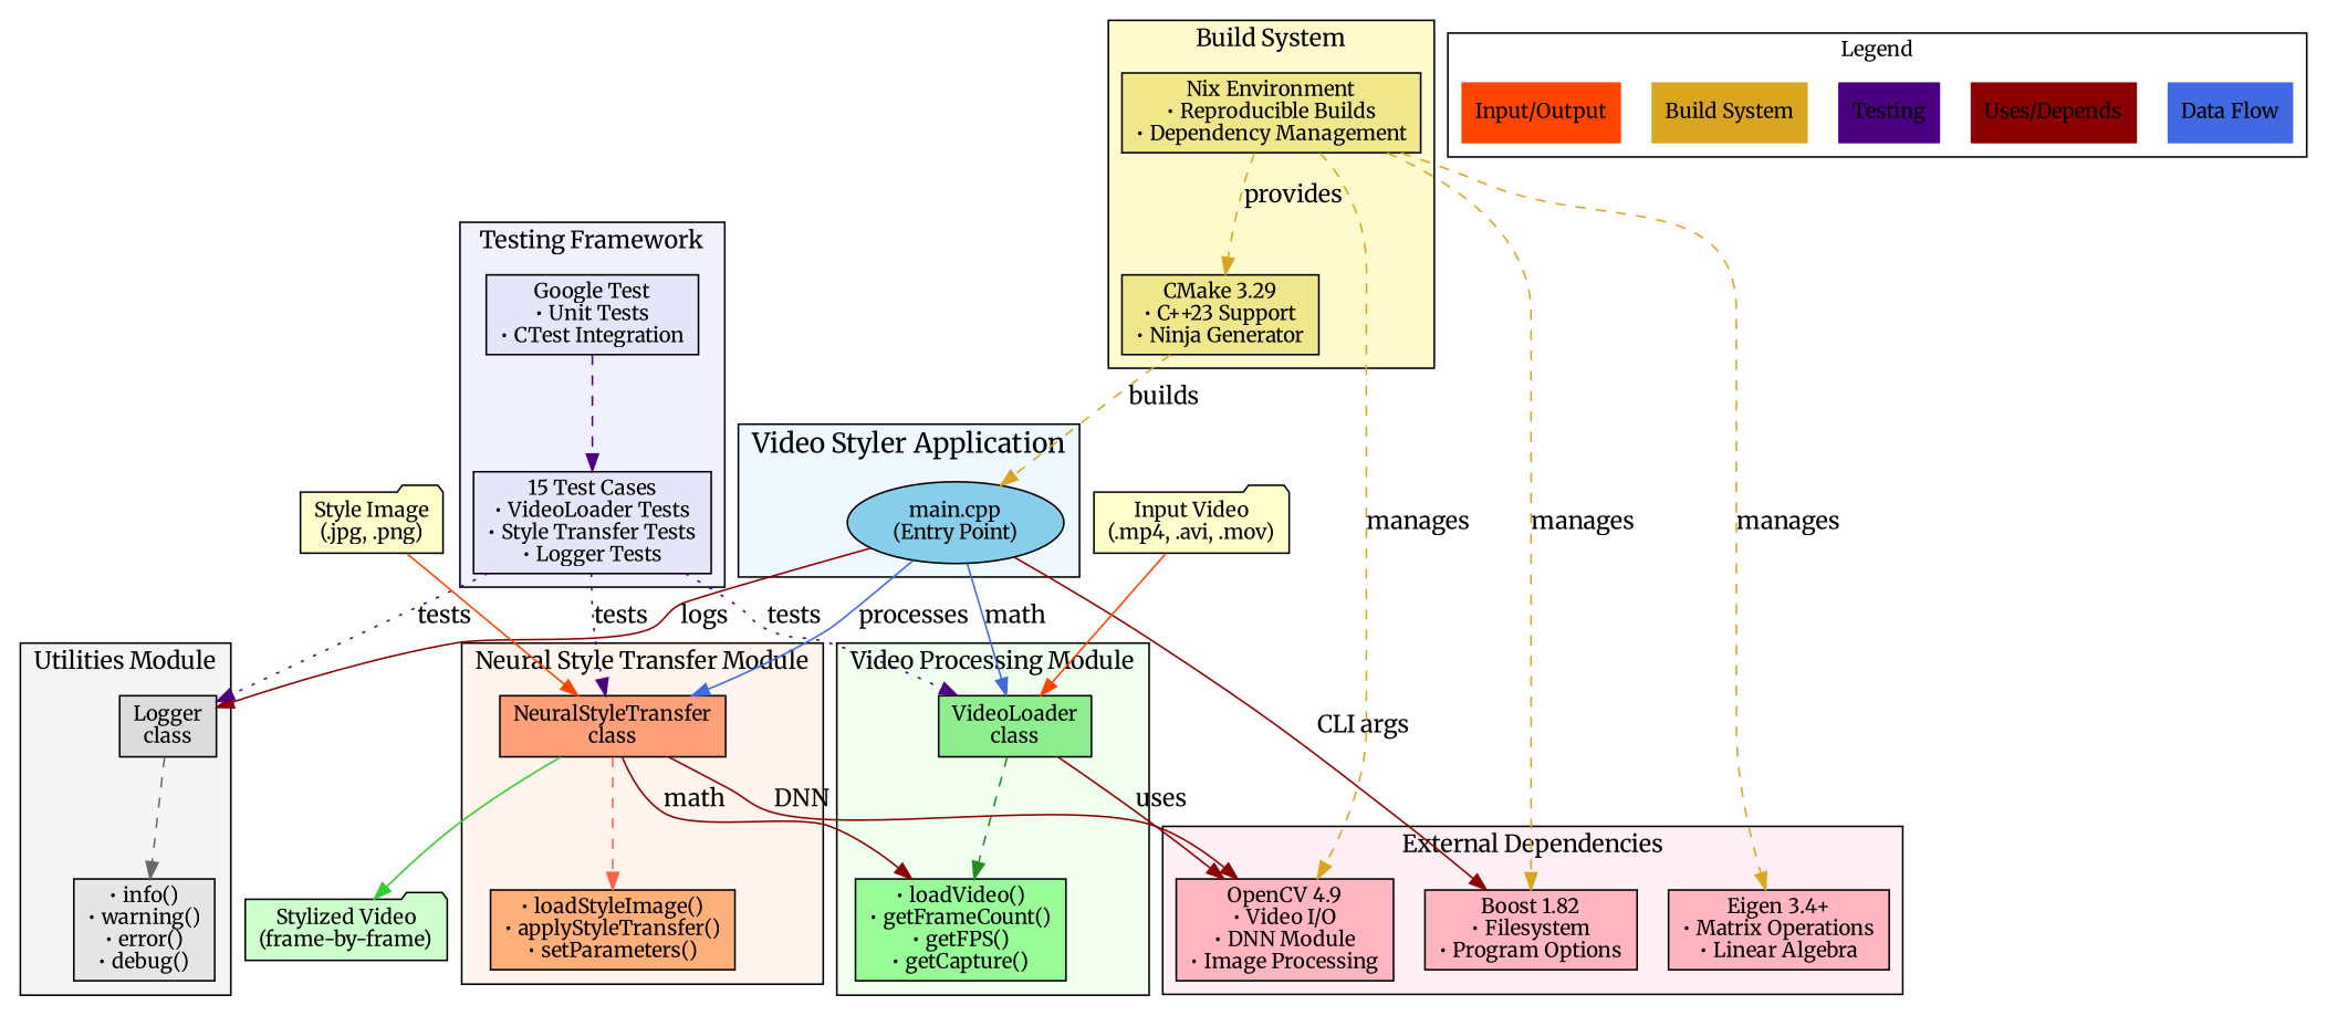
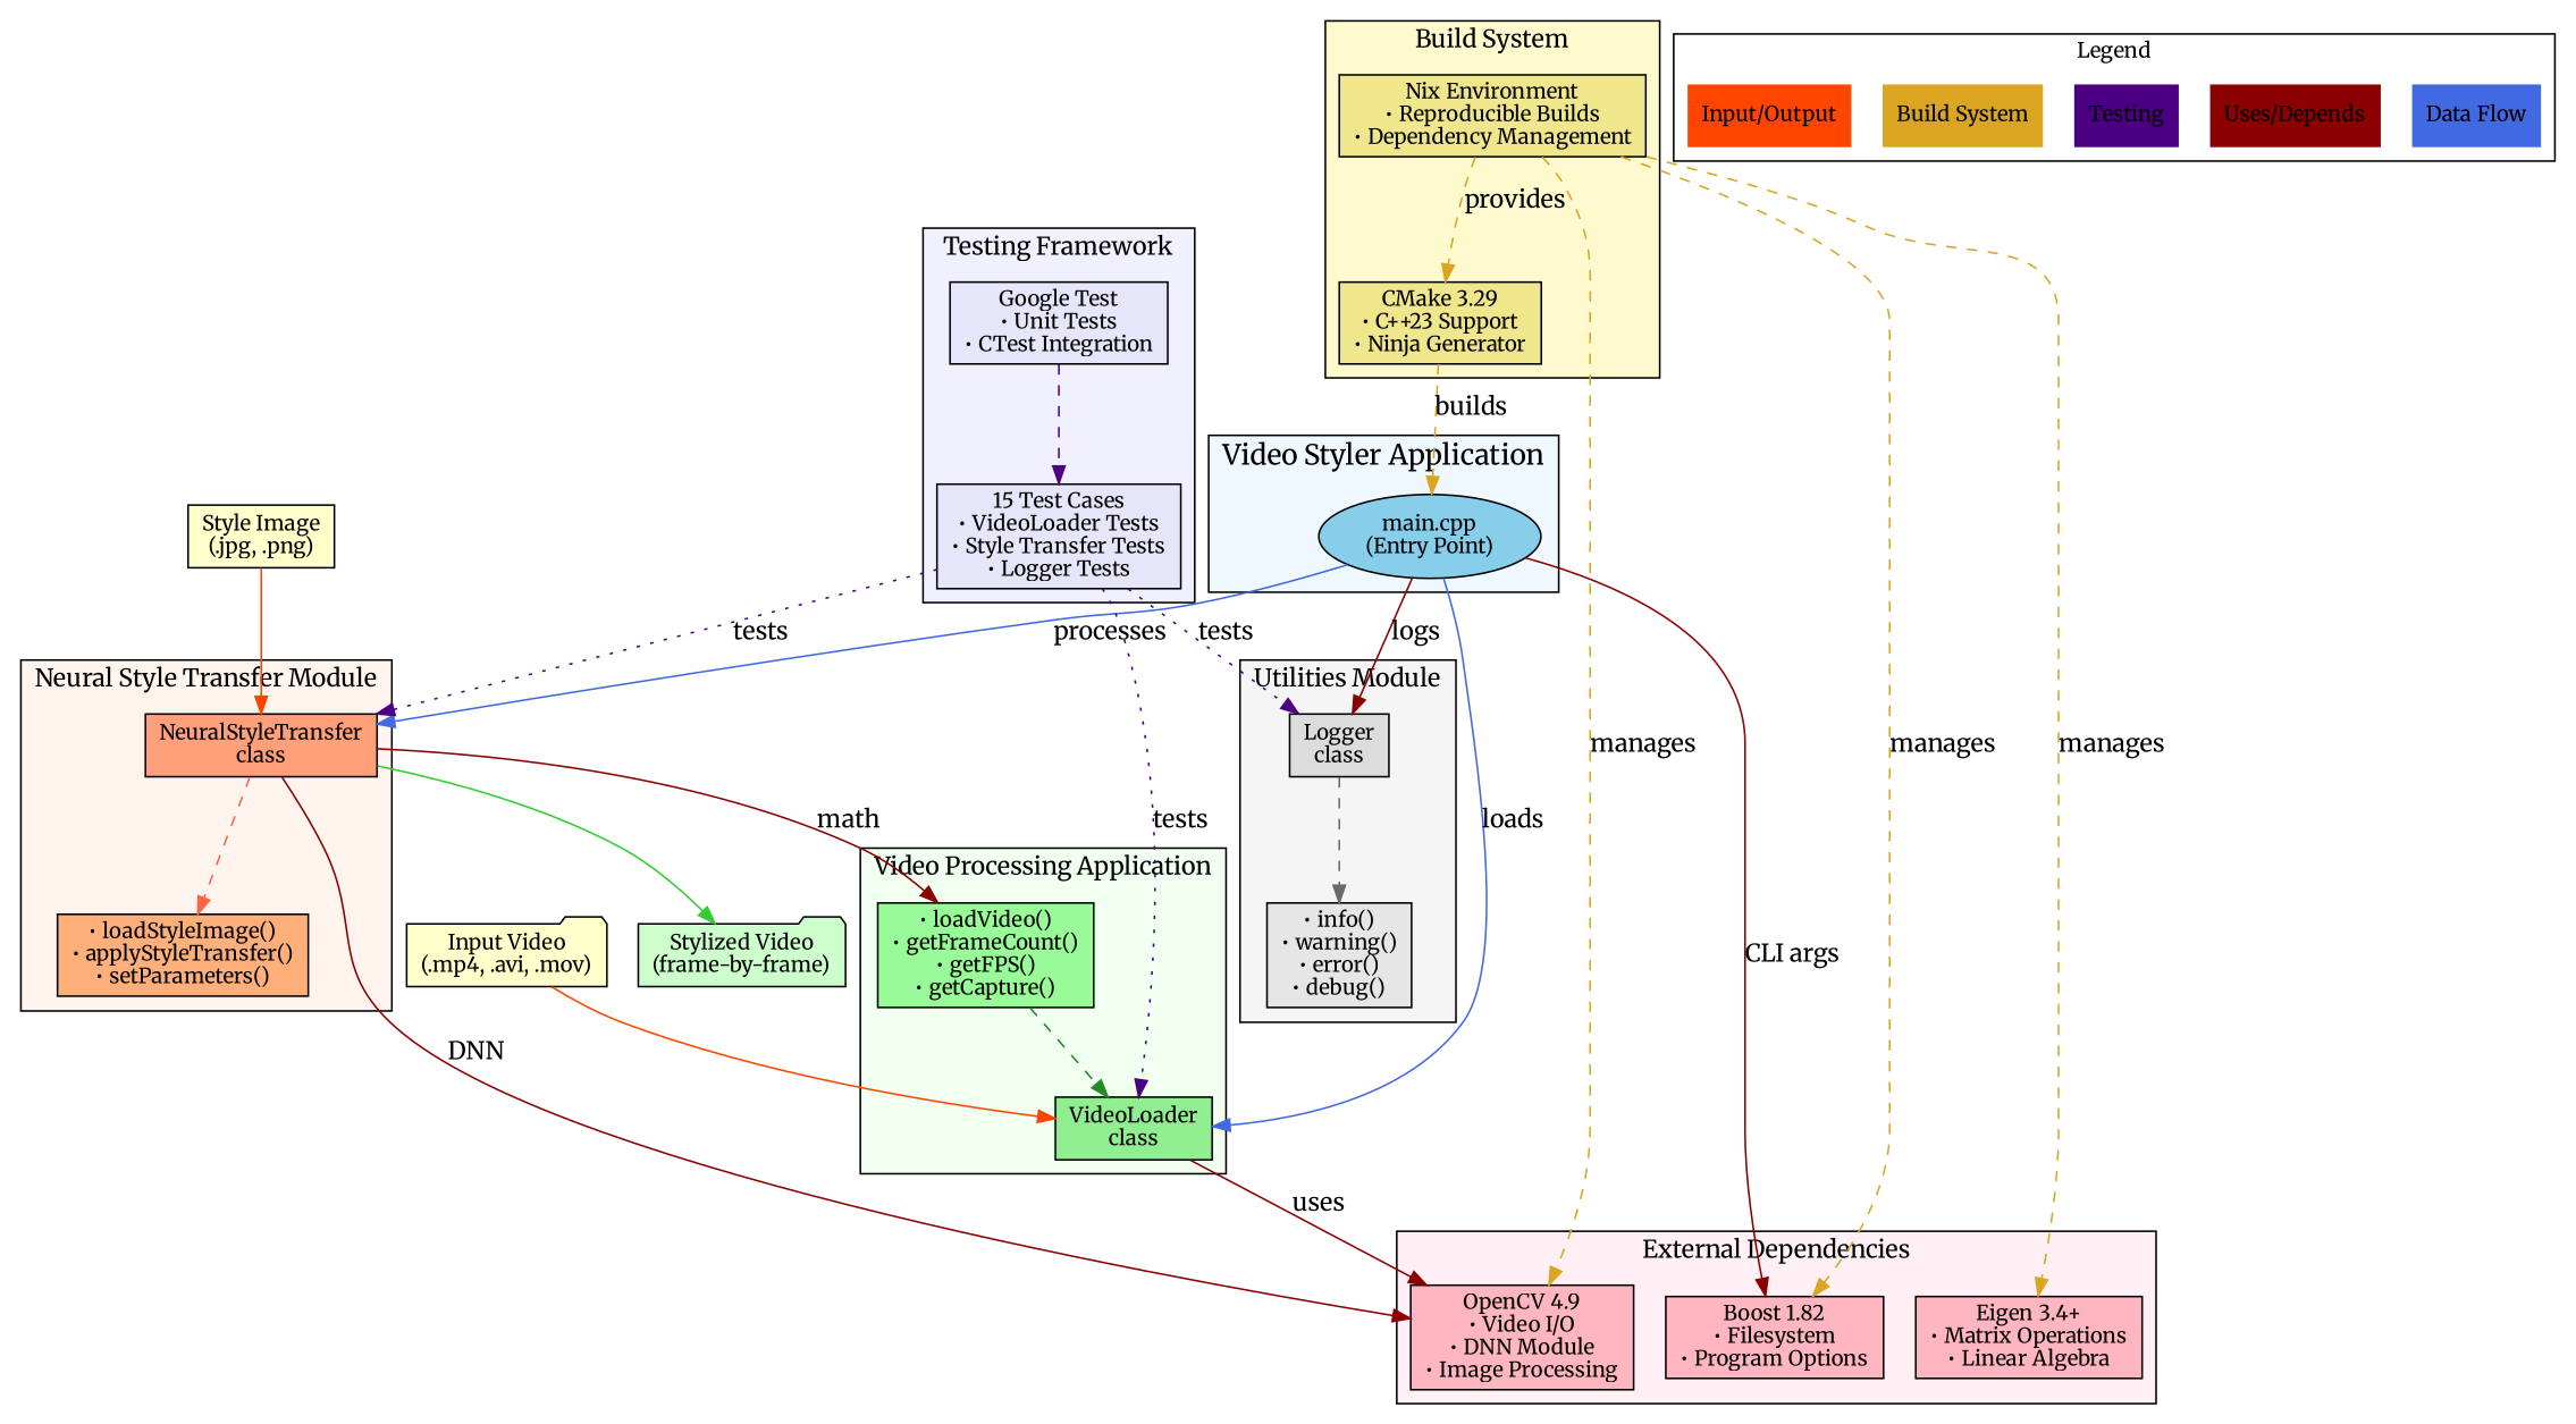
  digraph {
    bgcolor=white
    fontname=Merriweather
    fontsize=14
    rankdir=TB
    node [fontname=Merriweather fontsize=12 shape=box style=filled]
    edge [color="#8b0000" fontname=Merriweather]
    n1 [fillcolor="#87ceeb" label="main.cpp\n(Entry Point)" shape=ellipse]
    n2 [fillcolor="#90ee90" label="VideoLoader\nclass"]
    n3 [fillcolor="#98fb98" label="• loadVideo()\n• getFrameCount()\n• getFPS()\n• getCapture()" shape=record]
    n4 [fillcolor="#ffa07a" label="NeuralStyleTransfer\nclass"]
    n5 [fillcolor="#ffb07a" label="• loadStyleImage()\n• applyStyleTransfer()\n• setParameters()" shape=record]
    n6 [fillcolor="#dcdcdc" label="Logger\nclass"]
    n7 [fillcolor="#e6e6e6" label="• info()\n• warning()\n• error()\n• debug()" shape=record]
    n8 [fillcolor="#ffb6c1" label="OpenCV 4.9\n• Video I/O\n• DNN Module\n• Image Processing"]
    n9 [fillcolor="#ffb6c1" label="Eigen 3.4+\n• Matrix Operations\n• Linear Algebra"]
    n10 [fillcolor="#ffb6c1" label="Boost 1.82\n• Filesystem\n• Program Options"]
    n11 [fillcolor="#e6e6fa" label="Google Test\n• Unit Tests\n• CTest Integration"]
    n12 [fillcolor="#e6e6fa" label="15 Test Cases\n• VideoLoader Tests\n• Style Transfer Tests\n• Logger Tests"]
    n13 [fillcolor="#f0e68c" label="CMake 3.29\n• C++23 Support\n• Ninja Generator"]
    n14 [fillcolor="#f0e68c" label="Nix Environment\n• Reproducible Builds\n• Dependency Management"]
    n15 [color="#4169e1" label="Data Flow" shape=plaintext]
    n16 [color="#8b0000" label="Uses/Depends" shape=plaintext]
    n17 [color="#4b0082" label=Testing shape=plaintext]
    n18 [color="#daa520" label="Build System" shape=plaintext]
    n19 [color="#ff4500" label="Input/Output" shape=plaintext]
    n20 [fillcolor="#ccffcc" label="Stylized Video\n(frame-by-frame)" shape=folder]
    n21 [fillcolor="#ffffcc" label="Input Video\n(.mp4, .avi, .mov)" shape=folder]
-   n22 [fillcolor="#ffffcc" label="Style Image\n(.jpg, .png)" shape=folder]
+   n22 [fillcolor="#ffffcc" label="Style Image\n(.jpg, .png)"]
    subgraph cluster_1 {
      fillcolor="#f0f8ff"
      fontsize=16
      fontweight=bold
      label="Video Styler Application"
      style=filled
      n1
    }
    subgraph cluster_2 {
      fillcolor="#f0fff0"
      fontweight=bold
-     label="Video Processing Module"
+     label="Video Processing Application"
      style=filled
      n2
      n3
    }
    subgraph cluster_3 {
      fillcolor="#fff5ee"
      fontweight=bold
      label="Neural Style Transfer Module"
      style=filled
      n4
      n5
    }
    subgraph cluster_4 {
      fillcolor="#f5f5f5"
      fontweight=bold
      label="Utilities Module"
      style=filled
      n6
      n7
    }
    subgraph cluster_5 {
      fillcolor="#fff0f5"
      fontweight=bold
      label="External Dependencies"
      style=filled
      n8
      n9
      n10
    }
    subgraph cluster_6 {
      fillcolor="#f0f0ff"
      fontweight=bold
      label="Testing Framework"
      style=filled
      n11
      n12
    }
    subgraph cluster_7 {
      fillcolor="#fffacd"
      fontweight=bold
      label="Build System"
      style=filled
      n13
      n14
    }
    subgraph cluster_8 {
      fillcolor="#ffffff"
      fontsize=12
      label=Legend
      style=filled
      n15
      n16
      n17
      n18
      n19
    }
-   n1 -> n2 [color="#4169e1" label=math]
+   n1 -> n2 [color="#4169e1" label=loads]
    n1 -> n4 [color="#4169e1" label=processes]
    n1 -> n6 [label=logs]
    n1 -> n10 [label="CLI args"]
-   n2 -> n3 [color="#228b22" style=dashed]
+   n3 -> n2 [color="#228b22" style=dashed]
    n2 -> n8 [label=uses]
    n4 -> n3 [label=math]
    n4 -> n5 [color="#ff6347" style=dashed]
    n4 -> n8 [label=DNN]
    n4 -> n20 [color="#32cd32"]
    n6 -> n7 [color="#696969" style=dashed]
    n11 -> n12 [color="#4b0082" style=dashed]
    n12 -> n2 [color="#4b0082" label=tests style=dotted]
    n12 -> n4 [color="#4b0082" label=tests style=dotted]
    n12 -> n6 [color="#4b0082" label=tests style=dotted]
    n13 -> n1 [color="#daa520" label=builds style=dashed]
    n14 -> n8 [color="#daa520" label=manages style=dashed]
    n14 -> n9 [color="#daa520" label=manages style=dashed]
    n14 -> n10 [color="#daa520" label=manages style=dashed]
    n14 -> n13 [color="#daa520" label=provides style=dashed]
    n21 -> n2 [color="#ff4500"]
    n22 -> n4 [color="#ff4500"]
  }
